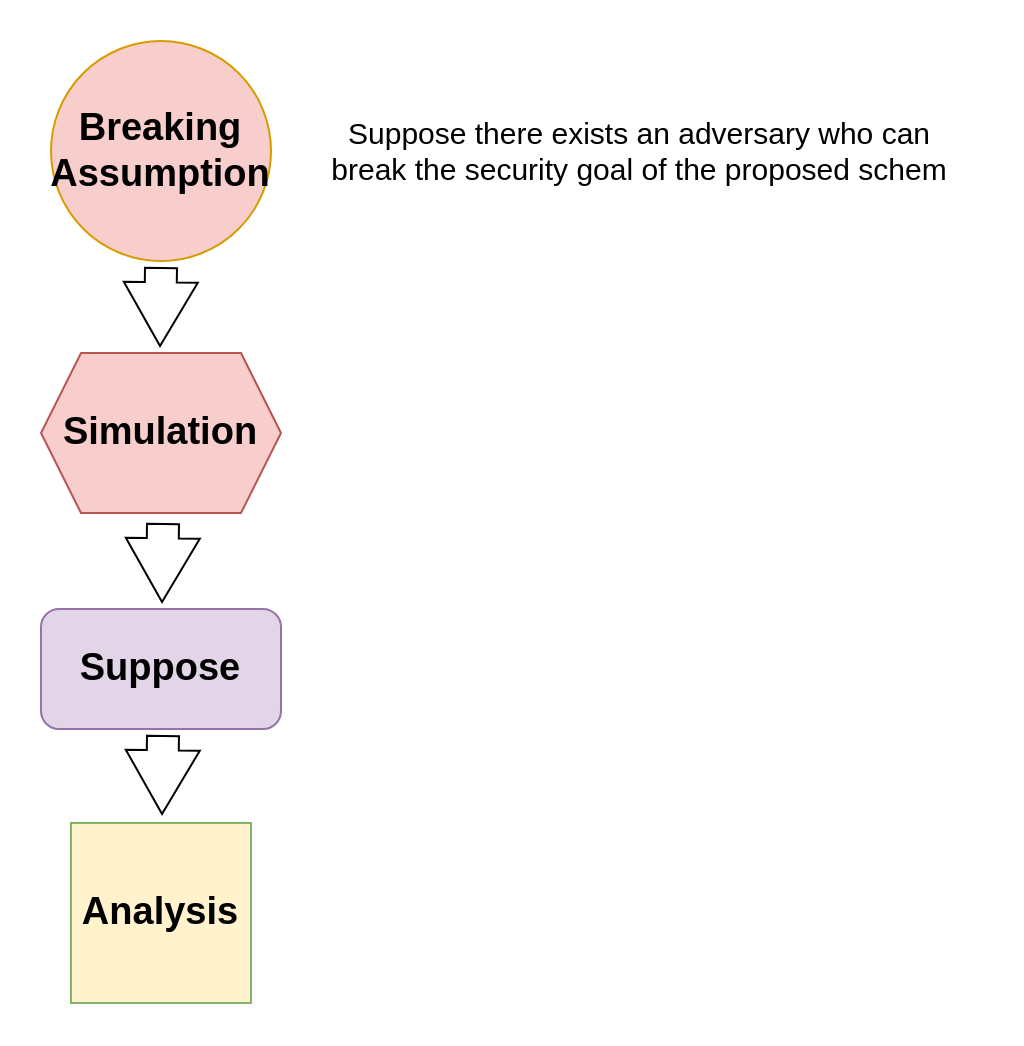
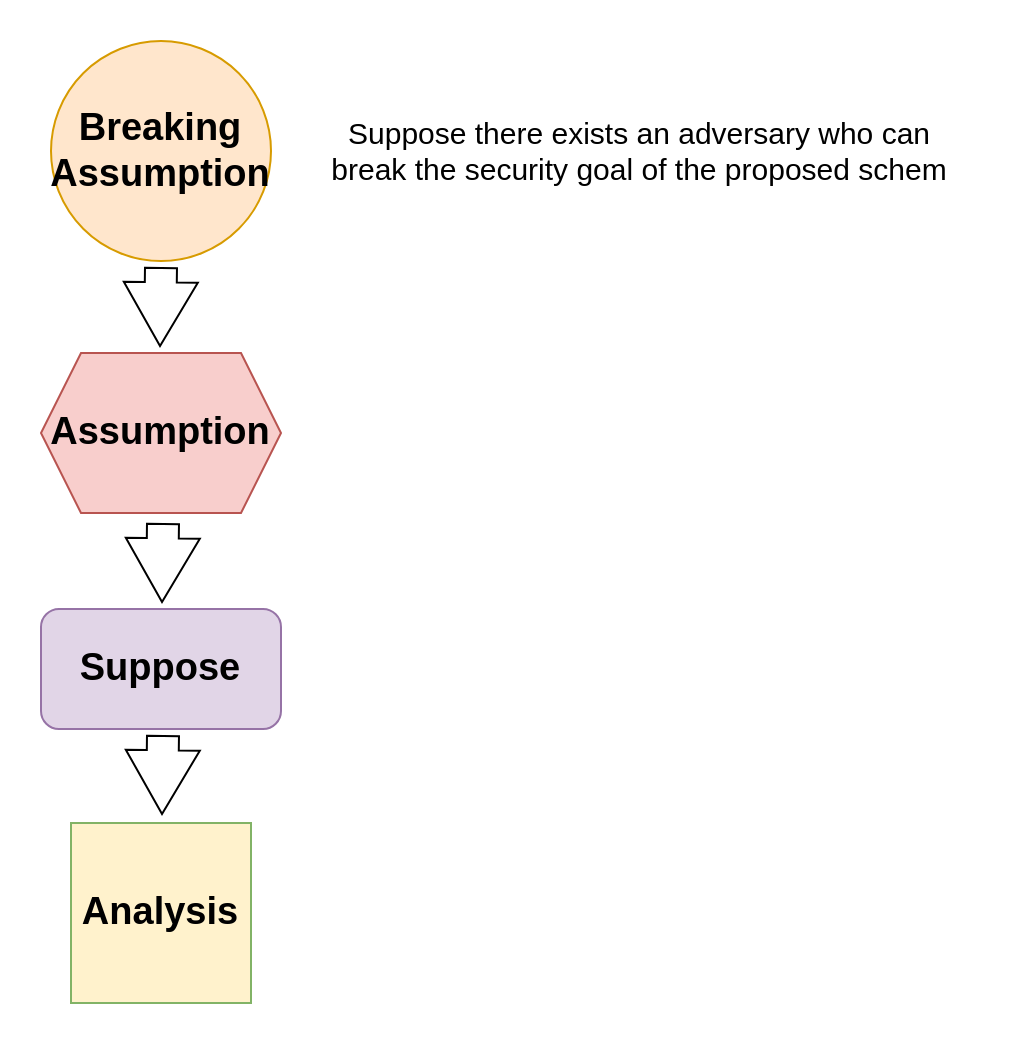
  <mxCell id="0" />
  <mxCell id="1" parent="0" />
- <mxCell id="2" value="&lt;b&gt;&lt;font style=&quot;font-size: 19px;&quot;&gt;Breaking Assumption&lt;/font&gt;&lt;/b&gt;" style="ellipse;whiteSpace=wrap;html=1;aspect=fixed;align=center;fillColor=#f8cecc;strokeColor=#d79b00;" vertex="1" parent="1"><mxGeometry x="25" y="20" width="110" height="110" as="geometry" /></mxCell>
- <mxCell id="3" value="&lt;font style=&quot;font-size: 19px;&quot;&gt;&lt;b&gt;Simulation&lt;/b&gt;&lt;/font&gt;" style="shape=hexagon;perimeter=hexagonPerimeter2;whiteSpace=wrap;html=1;fixedSize=1;fillColor=#f8cecc;strokeColor=#b85450;" vertex="1" parent="1"><mxGeometry x="20" y="176" width="120" height="80" as="geometry" /></mxCell>
+ <mxCell id="2" value="&lt;b&gt;&lt;font style=&quot;font-size: 19px;&quot;&gt;Breaking Assumption&lt;/font&gt;&lt;/b&gt;" style="ellipse;whiteSpace=wrap;html=1;aspect=fixed;align=center;fillColor=#ffe6cc;strokeColor=#d79b00;" vertex="1" parent="1"><mxGeometry x="25" y="20" width="110" height="110" as="geometry" /></mxCell>
+ <mxCell id="3" value="&lt;font style=&quot;font-size: 19px;&quot;&gt;&lt;b&gt;Assumption&lt;/b&gt;&lt;/font&gt;" style="shape=hexagon;perimeter=hexagonPerimeter2;whiteSpace=wrap;html=1;fixedSize=1;fillColor=#f8cecc;strokeColor=#b85450;" vertex="1" parent="1"><mxGeometry x="20" y="176" width="120" height="80" as="geometry" /></mxCell>
  <mxCell id="4" value="&lt;font style=&quot;font-size: 19px;&quot;&gt;&lt;b&gt;Suppose&lt;/b&gt;&lt;/font&gt;" style="rounded=1;whiteSpace=wrap;html=1;fillColor=#e1d5e7;strokeColor=#9673a6;" vertex="1" parent="1"><mxGeometry x="20" y="304" width="120" height="60" as="geometry" /></mxCell>
  <mxCell id="5" value="&lt;font style=&quot;font-size: 19px;&quot;&gt;&lt;b&gt;Analysis&lt;/b&gt;&lt;/font&gt;" style="whiteSpace=wrap;html=1;aspect=fixed;fillColor=#fff2cc;strokeColor=#82b366;" vertex="1" parent="1"><mxGeometry x="35" y="411" width="90" height="90" as="geometry" /></mxCell>
  <mxCell id="6" value="" style="shape=flexArrow;endArrow=classic;html=1;rounded=0;width=16;endSize=10.3;" edge="1" parent="1"><mxGeometry width="50" height="50" relative="1" as="geometry"><mxPoint x="80" y="133" as="sourcePoint" /><mxPoint x="79.5" y="173" as="targetPoint" /></mxGeometry></mxCell>
  <mxCell id="7" value="" style="shape=flexArrow;endArrow=classic;html=1;rounded=0;width=16;endSize=10.3;" edge="1" parent="1"><mxGeometry width="50" height="50" relative="1" as="geometry"><mxPoint x="81" y="261" as="sourcePoint" /><mxPoint x="80.5" y="301" as="targetPoint" /></mxGeometry></mxCell>
  <mxCell id="8" value="" style="shape=flexArrow;endArrow=classic;html=1;rounded=0;width=16;endSize=10.3;" edge="1" parent="1"><mxGeometry width="50" height="50" relative="1" as="geometry"><mxPoint x="81" y="367" as="sourcePoint" /><mxPoint x="80.5" y="407" as="targetPoint" /></mxGeometry></mxCell>
  <mxCell id="9" value="&lt;span role=&quot;presentation&quot; dir=&quot;ltr&quot; style=&quot;font-style: normal; font-variant-caps: normal; font-weight: 400; letter-spacing: normal; text-align: start; text-indent: 0px; text-transform: none; word-spacing: 0px; -webkit-text-stroke-width: 0px; text-decoration: none; box-sizing: border-box; color: transparent; cursor: text; position: absolute; transform-origin: 0px 0px; left: 307.886px; top: 149.354px; font-size: 22.82px; font-family: sans-serif; transform: scaleX(0.914);&quot;&gt;Suppose there exists an adversary who can&lt;/span&gt;&lt;br role=&quot;presentation&quot; style=&quot;font-size: 16px; font-style: normal; font-variant-caps: normal; font-weight: 400; letter-spacing: normal; text-align: start; text-indent: 0px; text-transform: none; word-spacing: 0px; -webkit-text-stroke-width: 0px; text-decoration: none; box-sizing: border-box; color: transparent; cursor: text; position: absolute; transform-origin: 0px 0px; font-family: Lato, sans-serif;&quot;&gt;&lt;span role=&quot;presentation&quot; dir=&quot;ltr&quot; style=&quot;font-style: normal; font-variant-caps: normal; font-weight: 400; letter-spacing: normal; text-align: start; text-indent: 0px; text-transform: none; word-spacing: 0px; -webkit-text-stroke-width: 0px; text-decoration: none; box-sizing: border-box; color: transparent; cursor: text; position: absolute; transform-origin: 0px 0px; left: 68.46px; top: 177.699px; font-size: 22.82px; font-family: sans-serif; transform: scaleX(0.939);&quot;&gt;break the security goal of the proposed schem&lt;/span&gt;" style="text;whiteSpace=wrap;html=1;" vertex="1" parent="1"><mxGeometry x="300" y="210" width="30" height="40" as="geometry" /></mxCell>
  <mxCell id="10" value="&lt;font style=&quot;font-size: 15px;&quot;&gt;Suppose there exists an adversary who can&lt;br&gt;break the security goal of the proposed schem&lt;br style=&quot;text-align: start; box-sizing: border-box; color: rgba(0, 0, 0, 0); cursor: text; position: absolute; transform-origin: 0px 0px; font-family: Lato, sans-serif;&quot; role=&quot;presentation&quot;&gt;&lt;/font&gt;&lt;span style=&quot;text-align: start; box-sizing: border-box; color: rgba(0, 0, 0, 0); cursor: text; position: absolute; transform-origin: 0px 0px; left: 68.46px; top: 177.699px; font-family: sans-serif; transform: scaleX(0.939); font-size: 15px;&quot; dir=&quot;ltr&quot; role=&quot;presentation&quot;&gt;&lt;font style=&quot;font-size: 15px;&quot;&gt;break the security goal of the proposed schem&lt;/font&gt;&lt;/span&gt;" style="text;html=1;strokeColor=none;fillColor=none;align=center;verticalAlign=middle;whiteSpace=wrap;rounded=0;" vertex="1" parent="1"><mxGeometry x="149" y="60" width="341" height="30" as="geometry" /></mxCell>
